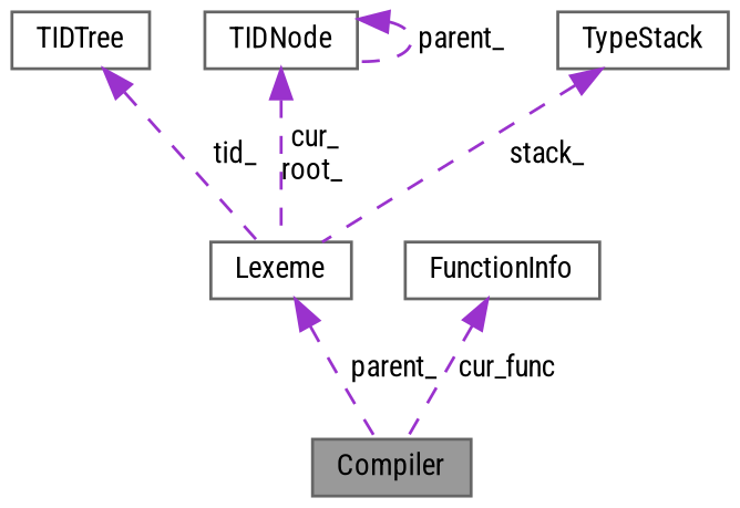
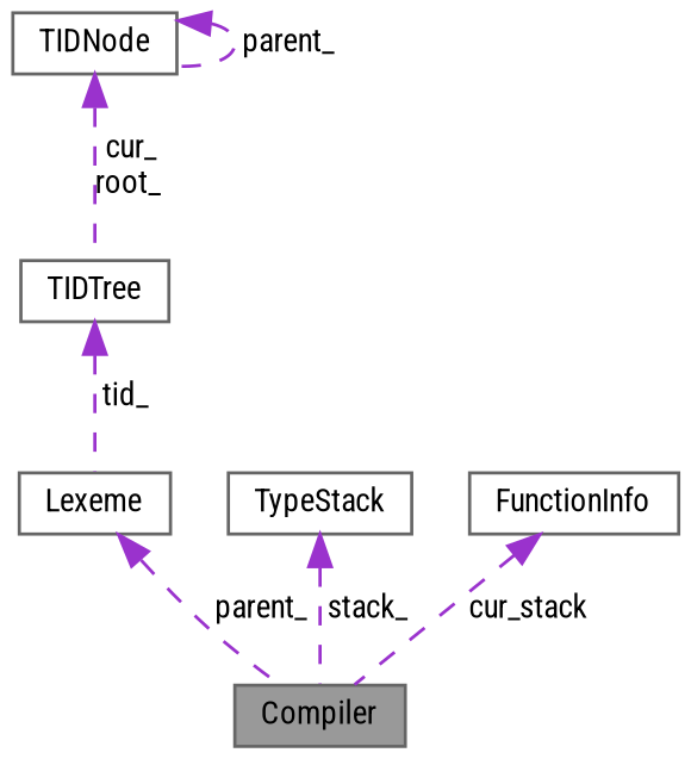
  digraph {
    fontname="Roboto Condensed"
    node [color=gray40 fillcolor=white fontname="Roboto Condensed" fontsize=10 shape=box style=filled]
    edge [color=darkorchid3 dir=back fontname="Roboto Condensed" fontsize=10 labelfontname=Helvetica labelfontsize=10 style=dashed]
    n1 [fillcolor=grey60 fontcolor=black height=0.2 label=Compiler width=0.4]
    n2 [height=0.2 label=Lexeme width=0.4]
    n3 [height=0.2 label=TIDTree width=0.4]
    n4 [height=0.2 label=TIDNode width=0.4]
    n5 [height=0.2 label=TypeStack width=0.4]
    n6 [height=0.2 label=FunctionInfo width=0.4]
    n2 -> n1 [label=" parent_"]
    n3 -> n2 [label=" tid_"]
-   n4 -> n2 [label=" cur_\nroot_"]
+   n4 -> n3 [label=" cur_\nroot_"]
    n4 -> n4 [label=" parent_"]
-   n5 -> n2 [label=" stack_"]
-   n6 -> n1 [label=" cur_func"]
+   n5 -> n1 [label=" stack_"]
+   n6 -> n1 [label=" cur_stack"]
  }
